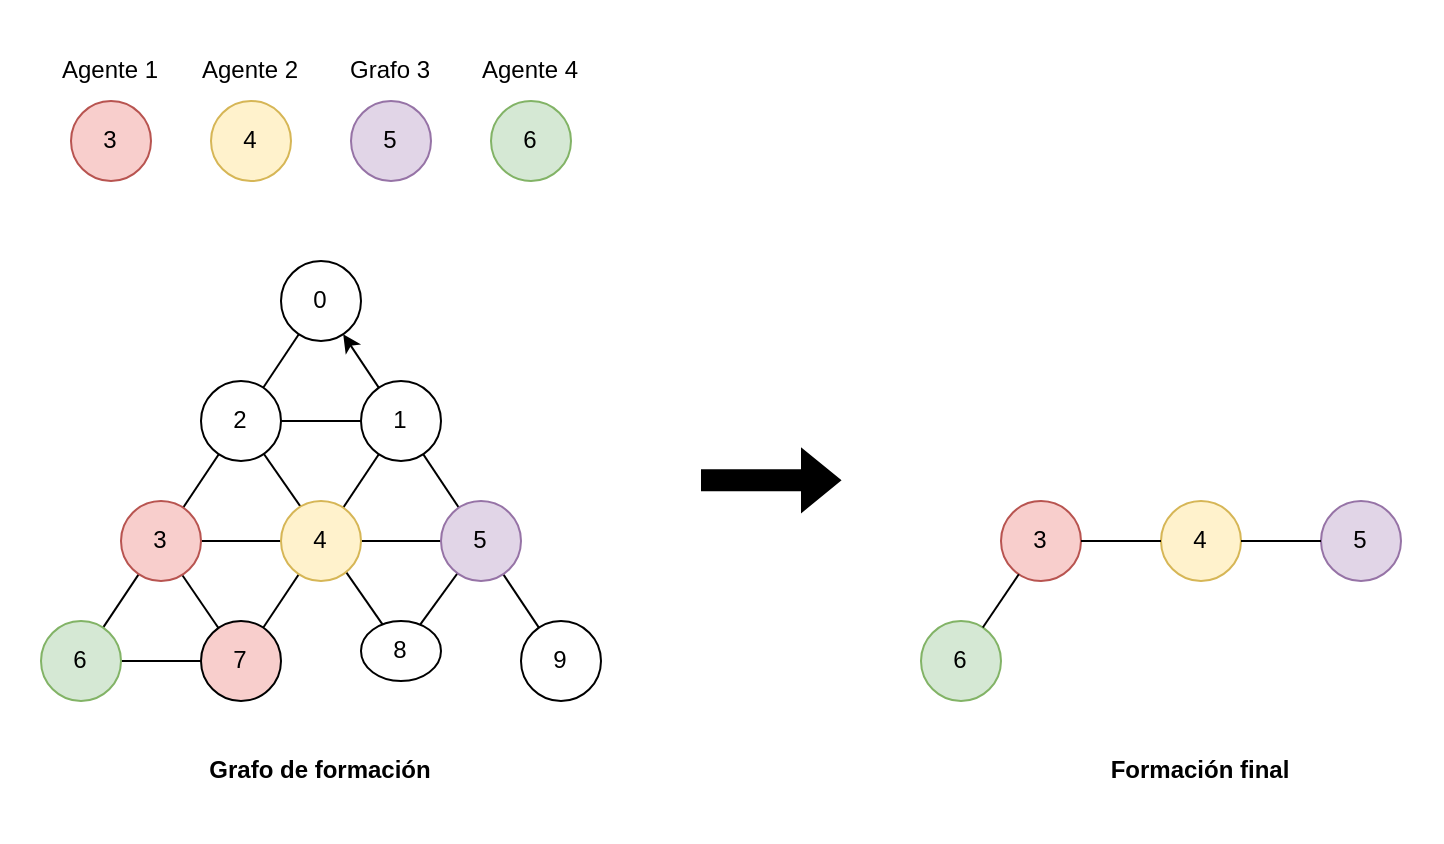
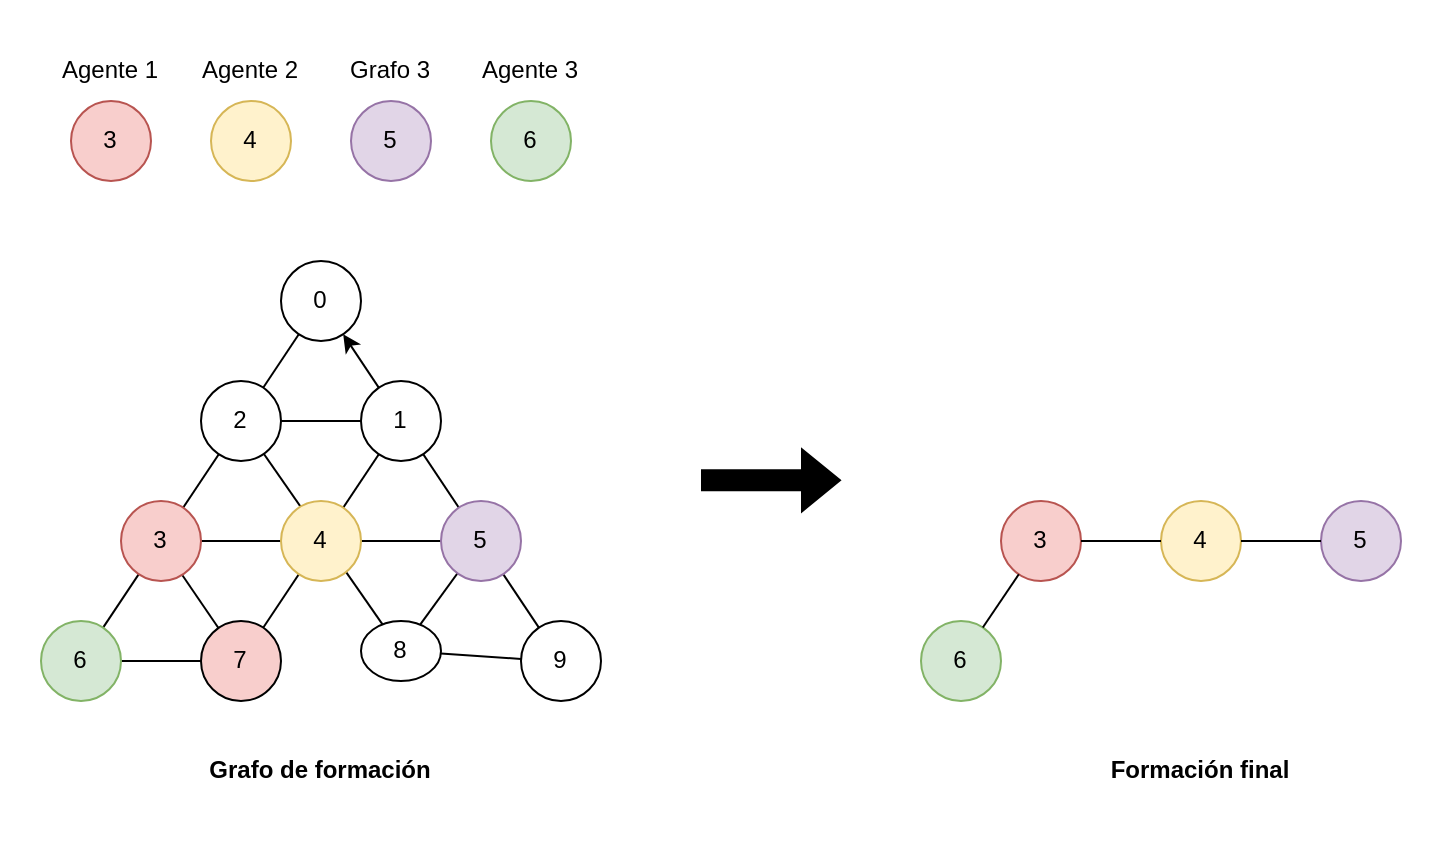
  <mxCell id="0" />
  <mxCell id="1" parent="0" />
  <mxCell id="2" value="Grafo de formación" style="text;html=1;align=center;verticalAlign=middle;whiteSpace=wrap;rounded=0;fontStyle=1" vertex="1" parent="1"><mxGeometry x="95" y="370" width="130" height="30" as="geometry" /></mxCell>
  <mxCell id="3" value="Formación final" style="text;html=1;align=center;verticalAlign=middle;whiteSpace=wrap;rounded=0;fontStyle=1" vertex="1" parent="1"><mxGeometry x="535" y="370" width="130" height="30" as="geometry" /></mxCell>
  <mxCell id="4" value="" style="shape=flexArrow;endArrow=classic;html=1;rounded=0;fillColor=#000000;strokeColor=default;" edge="1" parent="1"><mxGeometry width="50" height="50" relative="1" as="geometry"><mxPoint x="350" y="239.66" as="sourcePoint" /><mxPoint x="420" y="239.66" as="targetPoint" /></mxGeometry></mxCell>
  <mxCell id="5" value="" style="group" vertex="1" connectable="0" parent="1"><mxGeometry x="20" y="130" width="280" height="220" as="geometry" /></mxCell>
  <mxCell id="6" value="" style="endArrow=none;html=1;rounded=0;" edge="1" parent="5" source="18" target="14"><mxGeometry width="50" height="50" relative="1" as="geometry"><mxPoint x="50" y="200" as="sourcePoint" /><mxPoint x="100" y="150" as="targetPoint" /></mxGeometry></mxCell>
  <mxCell id="7" value="" style="endArrow=classic;html=1;rounded=0;" edge="1" parent="5" source="20" target="14"><mxGeometry width="50" height="50" relative="1" as="geometry"><mxPoint x="20" y="80" as="sourcePoint" /><mxPoint x="70" y="30" as="targetPoint" /></mxGeometry></mxCell>
  <mxCell id="8" value="" style="endArrow=none;html=1;rounded=0;" edge="1" parent="5" source="17"><mxGeometry width="50" height="50" relative="1" as="geometry"><mxPoint x="-10" y="100" as="sourcePoint" /><mxPoint x="100" y="80" as="targetPoint" /></mxGeometry></mxCell>
  <mxCell id="9" value="" style="endArrow=none;html=1;rounded=0;" edge="1" parent="5"><mxGeometry width="50" height="50" relative="1" as="geometry"><mxPoint x="220" y="140" as="sourcePoint" /><mxPoint x="60" y="140" as="targetPoint" /><Array as="points"><mxPoint x="76" y="140" /></Array></mxGeometry></mxCell>
  <mxCell id="10" value="" style="endArrow=none;html=1;rounded=0;" edge="1" parent="5" source="19" target="18"><mxGeometry width="50" height="50" relative="1" as="geometry"><mxPoint x="-70" y="250" as="sourcePoint" /><mxPoint x="-20" y="200" as="targetPoint" /></mxGeometry></mxCell>
+ <mxCell id="11" value="" style="endArrow=none;html=1;rounded=0;" edge="1" parent="5" source="20" target="21"><mxGeometry width="50" height="50" relative="1" as="geometry"><mxPoint x="115" y="280" as="sourcePoint" /><mxPoint x="165" y="230" as="targetPoint" /></mxGeometry></mxCell>
  <mxCell id="12" value="" style="endArrow=none;html=1;rounded=0;" edge="1" parent="5" target="19"><mxGeometry width="50" height="50" relative="1" as="geometry"><mxPoint x="180" y="80" as="sourcePoint" /><mxPoint x="40" y="40" as="targetPoint" /></mxGeometry></mxCell>
  <mxCell id="13" value="" style="endArrow=none;html=1;rounded=0;" edge="1" parent="5" source="21"><mxGeometry width="50" height="50" relative="1" as="geometry"><mxPoint x="50" y="130" as="sourcePoint" /><mxPoint x="100" y="80" as="targetPoint" /></mxGeometry></mxCell>
  <mxCell id="14" value="0" style="ellipse;whiteSpace=wrap;html=1;aspect=fixed;" vertex="1" parent="5"><mxGeometry x="120" width="40" height="40" as="geometry" /></mxCell>
  <mxCell id="15" value="2" style="ellipse;whiteSpace=wrap;html=1;aspect=fixed;flipH=1;flipV=1;" vertex="1" parent="5"><mxGeometry x="80" y="60" width="40" height="40" as="geometry" /></mxCell>
  <mxCell id="16" value="4" style="ellipse;whiteSpace=wrap;html=1;aspect=fixed;flipH=0;fillColor=#fff2cc;strokeColor=#d6b656;" vertex="1" parent="5"><mxGeometry x="120" y="120" width="40" height="40" as="geometry" /></mxCell>
  <mxCell id="17" value="1" style="ellipse;whiteSpace=wrap;html=1;aspect=fixed;flipH=1;flipV=1;" vertex="1" parent="5"><mxGeometry x="160" y="60" width="40" height="40" as="geometry" /></mxCell>
  <mxCell id="18" value="6" style="ellipse;whiteSpace=wrap;html=1;aspect=fixed;flipH=1;fillColor=#d5e8d4;strokeColor=#82b366;" vertex="1" parent="5"><mxGeometry y="180" width="40" height="40" as="geometry" /></mxCell>
  <mxCell id="19" value="7" style="ellipse;whiteSpace=wrap;html=1;aspect=fixed;flipH=1;flipV=1;fillColor=#f8cecc;" vertex="1" parent="5"><mxGeometry x="80" y="180" width="40" height="40" as="geometry" /></mxCell>
  <mxCell id="20" value="9" style="ellipse;whiteSpace=wrap;html=1;aspect=fixed;flipH=1;" vertex="1" parent="5"><mxGeometry x="240" y="180" width="40" height="40" as="geometry" /></mxCell>
  <mxCell id="21" value="8" style="ellipse;whiteSpace=wrap;html=1;aspect=fixed;flipH=1;flipV=1;" vertex="1" parent="5"><mxGeometry x="160" y="180" width="40" height="30" as="geometry" /></mxCell>
  <mxCell id="22" value="" style="endArrow=none;html=1;rounded=0;" edge="1" parent="5" source="19"><mxGeometry width="50" height="50" relative="1" as="geometry"><mxPoint x="9" y="190" as="sourcePoint" /><mxPoint x="59" y="140" as="targetPoint" /></mxGeometry></mxCell>
  <mxCell id="23" value="" style="endArrow=none;html=1;rounded=0;" edge="1" parent="5" source="21"><mxGeometry width="50" height="50" relative="1" as="geometry"><mxPoint x="170" y="190" as="sourcePoint" /><mxPoint x="220" y="140" as="targetPoint" /></mxGeometry></mxCell>
  <mxCell id="24" value="3" style="ellipse;whiteSpace=wrap;html=1;aspect=fixed;flipH=0;fillColor=#f8cecc;strokeColor=#b85450;" vertex="1" parent="5"><mxGeometry x="40" y="120" width="40" height="40" as="geometry" /></mxCell>
  <mxCell id="25" value="5" style="ellipse;whiteSpace=wrap;html=1;aspect=fixed;flipH=0;fillColor=#e1d5e7;strokeColor=#9673a6;" vertex="1" parent="5"><mxGeometry x="200" y="120" width="40" height="40" as="geometry" /></mxCell>
  <mxCell id="26" value="" style="group" vertex="1" connectable="0" parent="1"><mxGeometry x="25" y="20" width="270" height="70" as="geometry" /></mxCell>
  <mxCell id="27" value="3" style="ellipse;whiteSpace=wrap;html=1;aspect=fixed;flipH=0;fillColor=#f8cecc;strokeColor=#b85450;" vertex="1" parent="26"><mxGeometry x="10" y="30" width="40" height="40" as="geometry" /></mxCell>
  <mxCell id="28" value="4" style="ellipse;whiteSpace=wrap;html=1;aspect=fixed;flipH=0;fillColor=#fff2cc;strokeColor=#d6b656;" vertex="1" parent="26"><mxGeometry x="80" y="30" width="40" height="40" as="geometry" /></mxCell>
  <mxCell id="29" value="5" style="ellipse;whiteSpace=wrap;html=1;aspect=fixed;flipH=0;fillColor=#e1d5e7;strokeColor=#9673a6;" vertex="1" parent="26"><mxGeometry x="150" y="30" width="40" height="40" as="geometry" /></mxCell>
  <mxCell id="30" value="Agente 1" style="text;html=1;align=center;verticalAlign=middle;whiteSpace=wrap;rounded=0;flipH=0;" vertex="1" parent="26"><mxGeometry width="60" height="30" as="geometry" /></mxCell>
  <mxCell id="31" value="Agente 2" style="text;html=1;align=center;verticalAlign=middle;whiteSpace=wrap;rounded=0;flipH=0;" vertex="1" parent="26"><mxGeometry x="70" width="60" height="30" as="geometry" /></mxCell>
  <mxCell id="32" value="Grafo 3" style="text;html=1;align=center;verticalAlign=middle;whiteSpace=wrap;rounded=0;flipH=0;" vertex="1" parent="26"><mxGeometry x="140" width="60" height="30" as="geometry" /></mxCell>
  <mxCell id="33" value="6" style="ellipse;whiteSpace=wrap;html=1;aspect=fixed;flipH=0;fillColor=#d5e8d4;strokeColor=#82b366;" vertex="1" parent="26"><mxGeometry x="220" y="30" width="40" height="40" as="geometry" /></mxCell>
- <mxCell id="34" value="Agente 4" style="text;html=1;align=center;verticalAlign=middle;whiteSpace=wrap;rounded=0;flipH=0;" vertex="1" parent="26"><mxGeometry x="210" y="2.5" width="60" height="25" as="geometry" /></mxCell>
+ <mxCell id="34" value="Agente 3" style="text;html=1;align=center;verticalAlign=middle;whiteSpace=wrap;rounded=0;flipH=0;" vertex="1" parent="26"><mxGeometry x="210" y="2.5" width="60" height="25" as="geometry" /></mxCell>
  <mxCell id="35" value="" style="group" vertex="1" connectable="0" parent="1"><mxGeometry x="460" y="250" width="240" height="100" as="geometry" /></mxCell>
  <mxCell id="36" value="4" style="ellipse;whiteSpace=wrap;html=1;aspect=fixed;flipH=0;fillColor=#fff2cc;strokeColor=#d6b656;" vertex="1" parent="35"><mxGeometry x="120" width="40" height="40" as="geometry" /></mxCell>
  <mxCell id="37" value="6" style="ellipse;whiteSpace=wrap;html=1;aspect=fixed;flipH=1;fillColor=#d5e8d4;strokeColor=#82b366;" vertex="1" parent="35"><mxGeometry y="60" width="40" height="40" as="geometry" /></mxCell>
  <mxCell id="38" value="3" style="ellipse;whiteSpace=wrap;html=1;aspect=fixed;flipH=0;fillColor=#f8cecc;strokeColor=#b85450;" vertex="1" parent="35"><mxGeometry x="40" width="40" height="40" as="geometry" /></mxCell>
  <mxCell id="39" value="5" style="ellipse;whiteSpace=wrap;html=1;aspect=fixed;flipH=0;fillColor=#e1d5e7;strokeColor=#9673a6;" vertex="1" parent="35"><mxGeometry x="200" width="40" height="40" as="geometry" /></mxCell>
  <mxCell id="40" value="" style="endArrow=none;html=1;rounded=0;" edge="1" parent="35" source="37" target="38"><mxGeometry width="50" height="50" relative="1" as="geometry"><mxPoint x="-120" y="-10" as="sourcePoint" /><mxPoint x="-70" y="-60" as="targetPoint" /></mxGeometry></mxCell>
  <mxCell id="41" value="" style="endArrow=none;html=1;rounded=0;" edge="1" parent="35" source="38" target="36"><mxGeometry width="50" height="50" relative="1" as="geometry"><mxPoint x="-120" y="-10" as="sourcePoint" /><mxPoint x="-70" y="-60" as="targetPoint" /></mxGeometry></mxCell>
  <mxCell id="42" value="" style="endArrow=none;html=1;rounded=0;" edge="1" parent="35" source="36" target="39"><mxGeometry width="50" height="50" relative="1" as="geometry"><mxPoint x="-120" y="-10" as="sourcePoint" /><mxPoint x="-70" y="-60" as="targetPoint" /></mxGeometry></mxCell>
